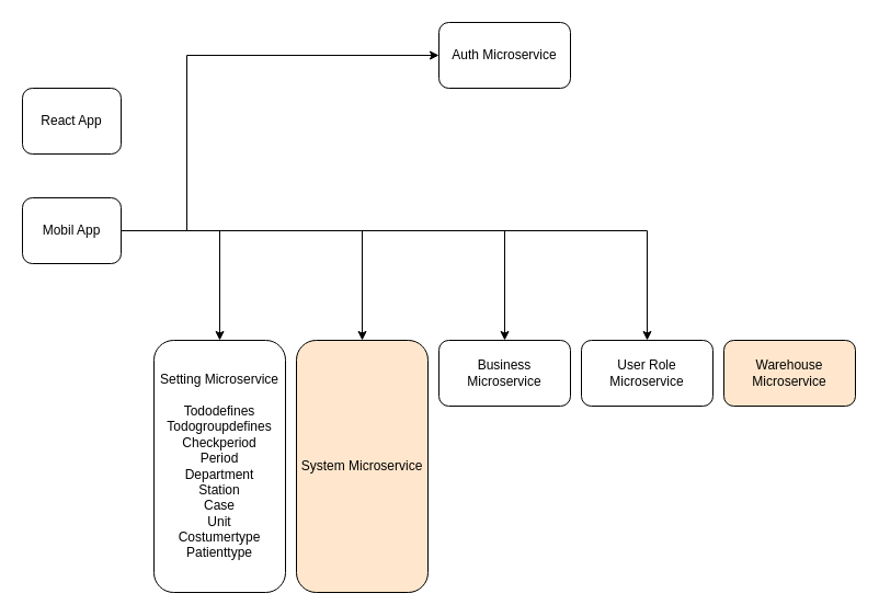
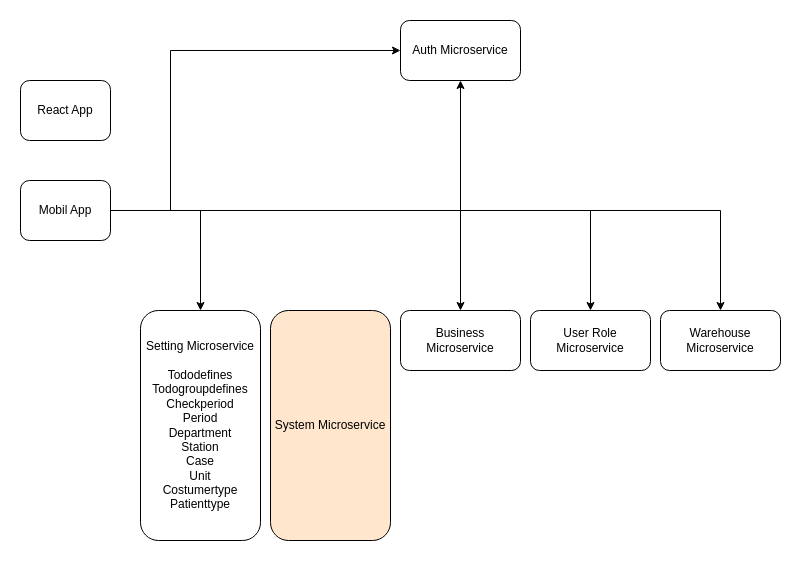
  <mxCell id="0" />
  <mxCell id="1" parent="0" />
  <mxCell id="2" value="React App" style="rounded=1;whiteSpace=wrap;html=1;" vertex="1" parent="1"><mxGeometry x="20" y="80" width="90" height="60" as="geometry" /></mxCell>
  <mxCell id="3" style="edgeStyle=orthogonalEdgeStyle;rounded=0;orthogonalLoop=1;jettySize=auto;html=1;exitX=1;exitY=0.5;exitDx=0;exitDy=0;" edge="1" parent="1" source="9"><mxGeometry relative="1" as="geometry"><mxPoint x="400" y="50" as="targetPoint" /><Array as="points"><mxPoint x="170" y="210" /><mxPoint x="170" y="50" /></Array></mxGeometry></mxCell>
  <mxCell id="4" style="edgeStyle=orthogonalEdgeStyle;rounded=0;orthogonalLoop=1;jettySize=auto;html=1;exitX=1;exitY=0.5;exitDx=0;exitDy=0;entryX=0.5;entryY=0;entryDx=0;entryDy=0;" edge="1" parent="1" source="9" target="11"><mxGeometry relative="1" as="geometry" /></mxCell>
- <mxCell id="5" style="edgeStyle=orthogonalEdgeStyle;rounded=0;orthogonalLoop=1;jettySize=auto;html=1;exitX=1;exitY=0.5;exitDx=0;exitDy=0;entryX=0.5;entryY=0;entryDx=0;entryDy=0;" edge="1" parent="1" source="9" target="12"><mxGeometry relative="1" as="geometry" /></mxCell>
+ <mxCell id="5" style="edgeStyle=orthogonalEdgeStyle;rounded=0;orthogonalLoop=1;jettySize=auto;html=1;exitX=1;exitY=0.5;exitDx=0;exitDy=0;" edge="1" parent="1" source="9" target="10"><mxGeometry relative="1" as="geometry" /></mxCell>
  <mxCell id="6" style="edgeStyle=orthogonalEdgeStyle;rounded=0;orthogonalLoop=1;jettySize=auto;html=1;exitX=1;exitY=0.5;exitDx=0;exitDy=0;entryX=0.5;entryY=0;entryDx=0;entryDy=0;" edge="1" parent="1" source="9" target="13"><mxGeometry relative="1" as="geometry" /></mxCell>
  <mxCell id="7" style="edgeStyle=orthogonalEdgeStyle;rounded=0;orthogonalLoop=1;jettySize=auto;html=1;exitX=1;exitY=0.5;exitDx=0;exitDy=0;entryX=0.5;entryY=0;entryDx=0;entryDy=0;" edge="1" parent="1" source="9" target="14"><mxGeometry relative="1" as="geometry" /></mxCell>
+ <mxCell id="8" style="edgeStyle=orthogonalEdgeStyle;rounded=0;orthogonalLoop=1;jettySize=auto;html=1;exitX=1;exitY=0.5;exitDx=0;exitDy=0;entryX=0.5;entryY=0;entryDx=0;entryDy=0;" edge="1" parent="1" source="9" target="15"><mxGeometry relative="1" as="geometry" /></mxCell>
  <mxCell id="9" value="Mobil App" style="rounded=1;whiteSpace=wrap;html=1;" vertex="1" parent="1"><mxGeometry x="20" y="180" width="90" height="60" as="geometry" /></mxCell>
  <mxCell id="10" value="Auth Microservice" style="rounded=1;whiteSpace=wrap;html=1;" vertex="1" parent="1"><mxGeometry x="400" y="20" width="120" height="60" as="geometry" /></mxCell>
  <mxCell id="11" value="Setting Microservice&lt;br&gt;&lt;br&gt;Tododefines&lt;br&gt;Todogroupdefines&lt;br&gt;Checkperiod&lt;br&gt;Period&lt;br&gt;Department&lt;br&gt;Station&lt;br&gt;Case&lt;br&gt;Unit&lt;br&gt;Costumertype&lt;br&gt;Patienttype" style="rounded=1;whiteSpace=wrap;html=1;labelPosition=center;verticalLabelPosition=middle;align=center;verticalAlign=middle;" vertex="1" parent="1"><mxGeometry x="140" y="310" width="120" height="230" as="geometry" /></mxCell>
  <mxCell id="12" value="System Microservice&lt;br&gt;" style="rounded=1;whiteSpace=wrap;html=1;fillColor=#ffe6cc;" vertex="1" parent="1"><mxGeometry x="270" y="310" width="120" height="230" as="geometry" /></mxCell>
  <mxCell id="13" value="Business Microservice" style="rounded=1;whiteSpace=wrap;html=1;" vertex="1" parent="1"><mxGeometry x="400" y="310" width="120" height="60" as="geometry" /></mxCell>
  <mxCell id="14" value="User Role Microservice" style="rounded=1;whiteSpace=wrap;html=1;" vertex="1" parent="1"><mxGeometry x="530" y="310" width="120" height="60" as="geometry" /></mxCell>
- <mxCell id="15" value="Warehouse Microservice" style="rounded=1;whiteSpace=wrap;html=1;fillColor=#ffe6cc;" vertex="1" parent="1"><mxGeometry x="660" y="310" width="120" height="60" as="geometry" /></mxCell>
+ <mxCell id="15" value="Warehouse Microservice" style="rounded=1;whiteSpace=wrap;html=1;" vertex="1" parent="1"><mxGeometry x="660" y="310" width="120" height="60" as="geometry" /></mxCell>
